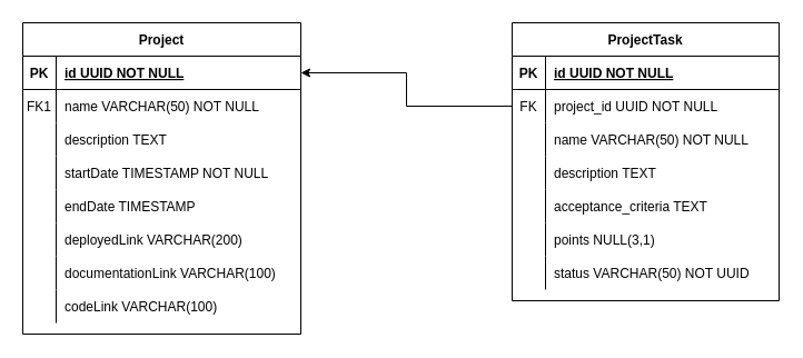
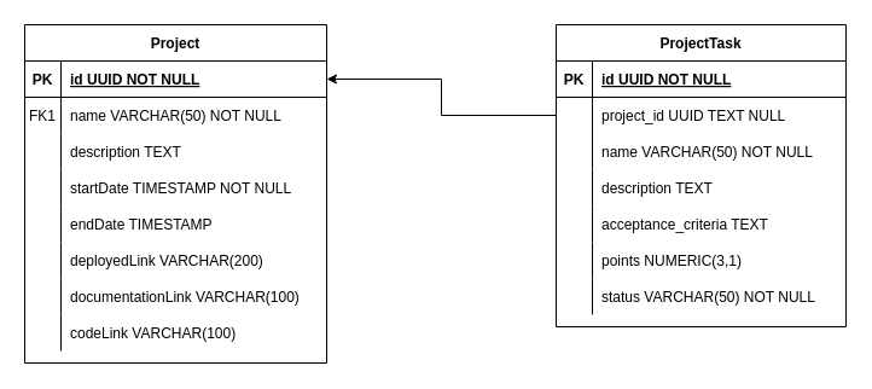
  <mxCell id="0" />
  <mxCell id="1" parent="0" />
  <mxCell id="2" value="Project" style="shape=table;startSize=30;container=1;collapsible=1;childLayout=tableLayout;fixedRows=1;rowLines=0;fontStyle=1;align=center;resizeLast=1;" parent="1" vertex="1"><mxGeometry x="20" y="20" width="250" height="280" as="geometry" /></mxCell>
  <mxCell id="3" value="" style="shape=partialRectangle;collapsible=0;dropTarget=0;pointerEvents=0;fillColor=none;points=[[0,0.5],[1,0.5]];portConstraint=eastwest;top=0;left=0;right=0;bottom=1;" parent="2" vertex="1"><mxGeometry y="30" width="250" height="30" as="geometry" /></mxCell>
  <mxCell id="4" value="PK" style="shape=partialRectangle;overflow=hidden;connectable=0;fillColor=none;top=0;left=0;bottom=0;right=0;fontStyle=1;" parent="3" vertex="1"><mxGeometry width="30" height="30" as="geometry" /></mxCell>
  <mxCell id="5" value="id UUID NOT NULL " style="shape=partialRectangle;overflow=hidden;connectable=0;fillColor=none;top=0;left=0;bottom=0;right=0;align=left;spacingLeft=6;fontStyle=5;" parent="3" vertex="1"><mxGeometry x="30" width="220" height="30" as="geometry" /></mxCell>
  <mxCell id="6" value="" style="shape=partialRectangle;collapsible=0;dropTarget=0;pointerEvents=0;fillColor=none;points=[[0,0.5],[1,0.5]];portConstraint=eastwest;top=0;left=0;right=0;bottom=0;" parent="2" vertex="1"><mxGeometry y="60" width="250" height="30" as="geometry" /></mxCell>
  <mxCell id="7" value="FK1" style="shape=partialRectangle;overflow=hidden;connectable=0;fillColor=none;top=0;left=0;bottom=0;right=0;" parent="6" vertex="1"><mxGeometry width="30" height="30" as="geometry" /></mxCell>
  <mxCell id="8" value="name VARCHAR(50) NOT NULL" style="shape=partialRectangle;overflow=hidden;connectable=0;fillColor=none;top=0;left=0;bottom=0;right=0;align=left;spacingLeft=6;" parent="6" vertex="1"><mxGeometry x="30" width="220" height="30" as="geometry" /></mxCell>
  <mxCell id="9" value="" style="shape=partialRectangle;collapsible=0;dropTarget=0;pointerEvents=0;fillColor=none;points=[[0,0.5],[1,0.5]];portConstraint=eastwest;top=0;left=0;right=0;bottom=0;" parent="2" vertex="1"><mxGeometry y="90" width="250" height="30" as="geometry" /></mxCell>
  <mxCell id="10" value="" style="shape=partialRectangle;overflow=hidden;connectable=0;fillColor=none;top=0;left=0;bottom=0;right=0;" parent="9" vertex="1"><mxGeometry width="30" height="30" as="geometry" /></mxCell>
  <mxCell id="11" value="description TEXT" style="shape=partialRectangle;overflow=hidden;connectable=0;fillColor=none;top=0;left=0;bottom=0;right=0;align=left;spacingLeft=6;" parent="9" vertex="1"><mxGeometry x="30" width="220" height="30" as="geometry" /></mxCell>
  <mxCell id="12" value="" style="shape=partialRectangle;collapsible=0;dropTarget=0;pointerEvents=0;fillColor=none;points=[[0,0.5],[1,0.5]];portConstraint=eastwest;top=0;left=0;right=0;bottom=0;" parent="2" vertex="1"><mxGeometry y="120" width="250" height="30" as="geometry" /></mxCell>
  <mxCell id="13" value="" style="shape=partialRectangle;overflow=hidden;connectable=0;fillColor=none;top=0;left=0;bottom=0;right=0;" parent="12" vertex="1"><mxGeometry width="30" height="30" as="geometry" /></mxCell>
  <mxCell id="14" value="startDate TIMESTAMP NOT NULL" style="shape=partialRectangle;overflow=hidden;connectable=0;fillColor=none;top=0;left=0;bottom=0;right=0;align=left;spacingLeft=6;" parent="12" vertex="1"><mxGeometry x="30" width="220" height="30" as="geometry" /></mxCell>
  <mxCell id="15" value="" style="shape=partialRectangle;collapsible=0;dropTarget=0;pointerEvents=0;fillColor=none;points=[[0,0.5],[1,0.5]];portConstraint=eastwest;top=0;left=0;right=0;bottom=0;" parent="2" vertex="1"><mxGeometry y="150" width="250" height="30" as="geometry" /></mxCell>
  <mxCell id="16" value="" style="shape=partialRectangle;overflow=hidden;connectable=0;fillColor=none;top=0;left=0;bottom=0;right=0;" parent="15" vertex="1"><mxGeometry width="30" height="30" as="geometry" /></mxCell>
  <mxCell id="17" value="endDate TIMESTAMP" style="shape=partialRectangle;overflow=hidden;connectable=0;fillColor=none;top=0;left=0;bottom=0;right=0;align=left;spacingLeft=6;" parent="15" vertex="1"><mxGeometry x="30" width="220" height="30" as="geometry" /></mxCell>
  <mxCell id="18" value="" style="shape=partialRectangle;collapsible=0;dropTarget=0;pointerEvents=0;fillColor=none;points=[[0,0.5],[1,0.5]];portConstraint=eastwest;top=0;left=0;right=0;bottom=0;" parent="2" vertex="1"><mxGeometry y="180" width="250" height="30" as="geometry" /></mxCell>
  <mxCell id="19" value="" style="shape=partialRectangle;overflow=hidden;connectable=0;fillColor=none;top=0;left=0;bottom=0;right=0;" parent="18" vertex="1"><mxGeometry width="30" height="30" as="geometry" /></mxCell>
  <mxCell id="20" value="deployedLink VARCHAR(200)" style="shape=partialRectangle;overflow=hidden;connectable=0;fillColor=none;top=0;left=0;bottom=0;right=0;align=left;spacingLeft=6;" parent="18" vertex="1"><mxGeometry x="30" width="220" height="30" as="geometry" /></mxCell>
  <mxCell id="21" value="" style="shape=partialRectangle;collapsible=0;dropTarget=0;pointerEvents=0;fillColor=none;points=[[0,0.5],[1,0.5]];portConstraint=eastwest;top=0;left=0;right=0;bottom=0;" parent="2" vertex="1"><mxGeometry y="210" width="250" height="30" as="geometry" /></mxCell>
  <mxCell id="22" value="" style="shape=partialRectangle;overflow=hidden;connectable=0;fillColor=none;top=0;left=0;bottom=0;right=0;" parent="21" vertex="1"><mxGeometry width="30" height="30" as="geometry" /></mxCell>
  <mxCell id="23" value="documentationLink VARCHAR(100)" style="shape=partialRectangle;overflow=hidden;connectable=0;fillColor=none;top=0;left=0;bottom=0;right=0;align=left;spacingLeft=6;" parent="21" vertex="1"><mxGeometry x="30" width="220" height="30" as="geometry" /></mxCell>
  <mxCell id="24" value="" style="shape=partialRectangle;collapsible=0;dropTarget=0;pointerEvents=0;fillColor=none;points=[[0,0.5],[1,0.5]];portConstraint=eastwest;top=0;left=0;right=0;bottom=0;" parent="2" vertex="1"><mxGeometry y="240" width="250" height="30" as="geometry" /></mxCell>
  <mxCell id="25" value="" style="shape=partialRectangle;overflow=hidden;connectable=0;fillColor=none;top=0;left=0;bottom=0;right=0;" parent="24" vertex="1"><mxGeometry width="30" height="30" as="geometry" /></mxCell>
  <mxCell id="26" value="codeLink VARCHAR(100)" style="shape=partialRectangle;overflow=hidden;connectable=0;fillColor=none;top=0;left=0;bottom=0;right=0;align=left;spacingLeft=6;" parent="24" vertex="1"><mxGeometry x="30" width="220" height="30" as="geometry" /></mxCell>
  <mxCell id="27" value="ProjectTask" style="shape=table;startSize=30;container=1;collapsible=1;childLayout=tableLayout;fixedRows=1;rowLines=0;fontStyle=1;align=center;resizeLast=1;" parent="1" vertex="1"><mxGeometry x="460" y="20" width="240" height="250" as="geometry" /></mxCell>
  <mxCell id="28" value="" style="shape=partialRectangle;collapsible=0;dropTarget=0;pointerEvents=0;fillColor=none;points=[[0,0.5],[1,0.5]];portConstraint=eastwest;top=0;left=0;right=0;bottom=1;" parent="27" vertex="1"><mxGeometry y="30" width="240" height="30" as="geometry" /></mxCell>
  <mxCell id="29" value="PK" style="shape=partialRectangle;overflow=hidden;connectable=0;fillColor=none;top=0;left=0;bottom=0;right=0;fontStyle=1;" parent="28" vertex="1"><mxGeometry width="30" height="30" as="geometry" /></mxCell>
  <mxCell id="30" value="id UUID NOT NULL " style="shape=partialRectangle;overflow=hidden;connectable=0;fillColor=none;top=0;left=0;bottom=0;right=0;align=left;spacingLeft=6;fontStyle=5;" parent="28" vertex="1"><mxGeometry x="30" width="210" height="30" as="geometry" /></mxCell>
  <mxCell id="31" value="" style="shape=partialRectangle;collapsible=0;dropTarget=0;pointerEvents=0;fillColor=none;points=[[0,0.5],[1,0.5]];portConstraint=eastwest;top=0;left=0;right=0;bottom=0;" parent="27" vertex="1"><mxGeometry y="60" width="240" height="30" as="geometry" /></mxCell>
- <mxCell id="32" value="FK" style="shape=partialRectangle;overflow=hidden;connectable=0;fillColor=none;top=0;left=0;bottom=0;right=0;" parent="31" vertex="1"><mxGeometry width="30" height="30" as="geometry" /></mxCell>
- <mxCell id="33" value="project_id UUID NOT NULL" style="shape=partialRectangle;overflow=hidden;connectable=0;fillColor=none;top=0;left=0;bottom=0;right=0;align=left;spacingLeft=6;" parent="31" vertex="1"><mxGeometry x="30" width="210" height="30" as="geometry" /></mxCell>
+ <mxCell id="33" value="project_id UUID TEXT NULL" style="shape=partialRectangle;overflow=hidden;connectable=0;fillColor=none;top=0;left=0;bottom=0;right=0;align=left;spacingLeft=6;" parent="31" vertex="1"><mxGeometry x="30" width="210" height="30" as="geometry" /></mxCell>
  <mxCell id="34" value="" style="shape=partialRectangle;collapsible=0;dropTarget=0;pointerEvents=0;fillColor=none;points=[[0,0.5],[1,0.5]];portConstraint=eastwest;top=0;left=0;right=0;bottom=0;" parent="27" vertex="1"><mxGeometry y="90" width="240" height="30" as="geometry" /></mxCell>
  <mxCell id="35" value="" style="shape=partialRectangle;overflow=hidden;connectable=0;fillColor=none;top=0;left=0;bottom=0;right=0;" parent="34" vertex="1"><mxGeometry width="30" height="30" as="geometry" /></mxCell>
  <mxCell id="36" value="name VARCHAR(50) NOT NULL" style="shape=partialRectangle;overflow=hidden;connectable=0;fillColor=none;top=0;left=0;bottom=0;right=0;align=left;spacingLeft=6;" parent="34" vertex="1"><mxGeometry x="30" width="210" height="30" as="geometry" /></mxCell>
  <mxCell id="37" value="" style="shape=partialRectangle;collapsible=0;dropTarget=0;pointerEvents=0;fillColor=none;points=[[0,0.5],[1,0.5]];portConstraint=eastwest;top=0;left=0;right=0;bottom=0;" parent="27" vertex="1"><mxGeometry y="120" width="240" height="30" as="geometry" /></mxCell>
  <mxCell id="38" value="" style="shape=partialRectangle;overflow=hidden;connectable=0;fillColor=none;top=0;left=0;bottom=0;right=0;" parent="37" vertex="1"><mxGeometry width="30" height="30" as="geometry" /></mxCell>
  <mxCell id="39" value="description TEXT" style="shape=partialRectangle;overflow=hidden;connectable=0;fillColor=none;top=0;left=0;bottom=0;right=0;align=left;spacingLeft=6;" parent="37" vertex="1"><mxGeometry x="30" width="210" height="30" as="geometry" /></mxCell>
  <mxCell id="40" value="" style="shape=partialRectangle;collapsible=0;dropTarget=0;pointerEvents=0;fillColor=none;points=[[0,0.5],[1,0.5]];portConstraint=eastwest;top=0;left=0;right=0;bottom=0;" parent="27" vertex="1"><mxGeometry y="150" width="240" height="30" as="geometry" /></mxCell>
  <mxCell id="41" value="" style="shape=partialRectangle;overflow=hidden;connectable=0;fillColor=none;top=0;left=0;bottom=0;right=0;" parent="40" vertex="1"><mxGeometry width="30" height="30" as="geometry" /></mxCell>
  <mxCell id="42" value="acceptance_criteria TEXT" style="shape=partialRectangle;overflow=hidden;connectable=0;fillColor=none;top=0;left=0;bottom=0;right=0;align=left;spacingLeft=6;" parent="40" vertex="1"><mxGeometry x="30" width="210" height="30" as="geometry" /></mxCell>
  <mxCell id="43" value="" style="shape=partialRectangle;collapsible=0;dropTarget=0;pointerEvents=0;fillColor=none;points=[[0,0.5],[1,0.5]];portConstraint=eastwest;top=0;left=0;right=0;bottom=0;" parent="27" vertex="1"><mxGeometry y="180" width="240" height="30" as="geometry" /></mxCell>
  <mxCell id="44" value="" style="shape=partialRectangle;overflow=hidden;connectable=0;fillColor=none;top=0;left=0;bottom=0;right=0;" parent="43" vertex="1"><mxGeometry width="30" height="30" as="geometry" /></mxCell>
- <mxCell id="45" value="points NULL(3,1)" style="shape=partialRectangle;overflow=hidden;connectable=0;fillColor=none;top=0;left=0;bottom=0;right=0;align=left;spacingLeft=6;" parent="43" vertex="1"><mxGeometry x="30" width="210" height="30" as="geometry" /></mxCell>
+ <mxCell id="45" value="points NUMERIC(3,1)" style="shape=partialRectangle;overflow=hidden;connectable=0;fillColor=none;top=0;left=0;bottom=0;right=0;align=left;spacingLeft=6;" parent="43" vertex="1"><mxGeometry x="30" width="210" height="30" as="geometry" /></mxCell>
  <mxCell id="46" value="" style="shape=partialRectangle;collapsible=0;dropTarget=0;pointerEvents=0;fillColor=none;points=[[0,0.5],[1,0.5]];portConstraint=eastwest;top=0;left=0;right=0;bottom=0;" parent="27" vertex="1"><mxGeometry y="210" width="240" height="30" as="geometry" /></mxCell>
  <mxCell id="47" value="" style="shape=partialRectangle;overflow=hidden;connectable=0;fillColor=none;top=0;left=0;bottom=0;right=0;" parent="46" vertex="1"><mxGeometry width="30" height="30" as="geometry" /></mxCell>
- <mxCell id="48" value="status VARCHAR(50) NOT UUID" style="shape=partialRectangle;overflow=hidden;connectable=0;fillColor=none;top=0;left=0;bottom=0;right=0;align=left;spacingLeft=6;" parent="46" vertex="1"><mxGeometry x="30" width="210" height="30" as="geometry" /></mxCell>
+ <mxCell id="48" value="status VARCHAR(50) NOT NULL" style="shape=partialRectangle;overflow=hidden;connectable=0;fillColor=none;top=0;left=0;bottom=0;right=0;align=left;spacingLeft=6;" parent="46" vertex="1"><mxGeometry x="30" width="210" height="30" as="geometry" /></mxCell>
  <mxCell id="49" style="edgeStyle=orthogonalEdgeStyle;rounded=0;orthogonalLoop=1;jettySize=auto;html=1;exitX=0;exitY=0.5;exitDx=0;exitDy=0;entryX=1;entryY=0.5;entryDx=0;entryDy=0;" parent="1" source="31" target="3" edge="1"><mxGeometry relative="1" as="geometry" /></mxCell>
